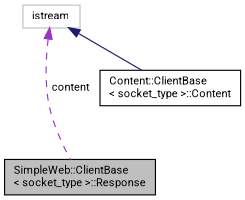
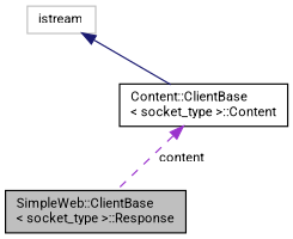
  digraph {
    fontname=Roboto
    node [color=black fillcolor=white fontname=Roboto fontsize=10 shape=record style=filled]
    edge [dir=back fontname=Roboto fontsize=10 labelfontname=Helvetica labelfontsize=10]
    n1 [fillcolor=grey75 fontcolor=black height=0.2 label="SimpleWeb::ClientBase\l\< socket_type \>::Response" width=0.4]
    n2 [height=0.2 label="Content::ClientBase\l\< socket_type \>::Content" width=0.4]
    n3 [color=grey75 height=0.2 label=istream width=0.4]
-   n3 -> n1 [color=darkorchid3 label=" content" style=dashed]
+   n2 -> n1 [color=darkorchid3 label=" content" style=dashed]
    n3 -> n2 [color=midnightblue style=solid]
  }
